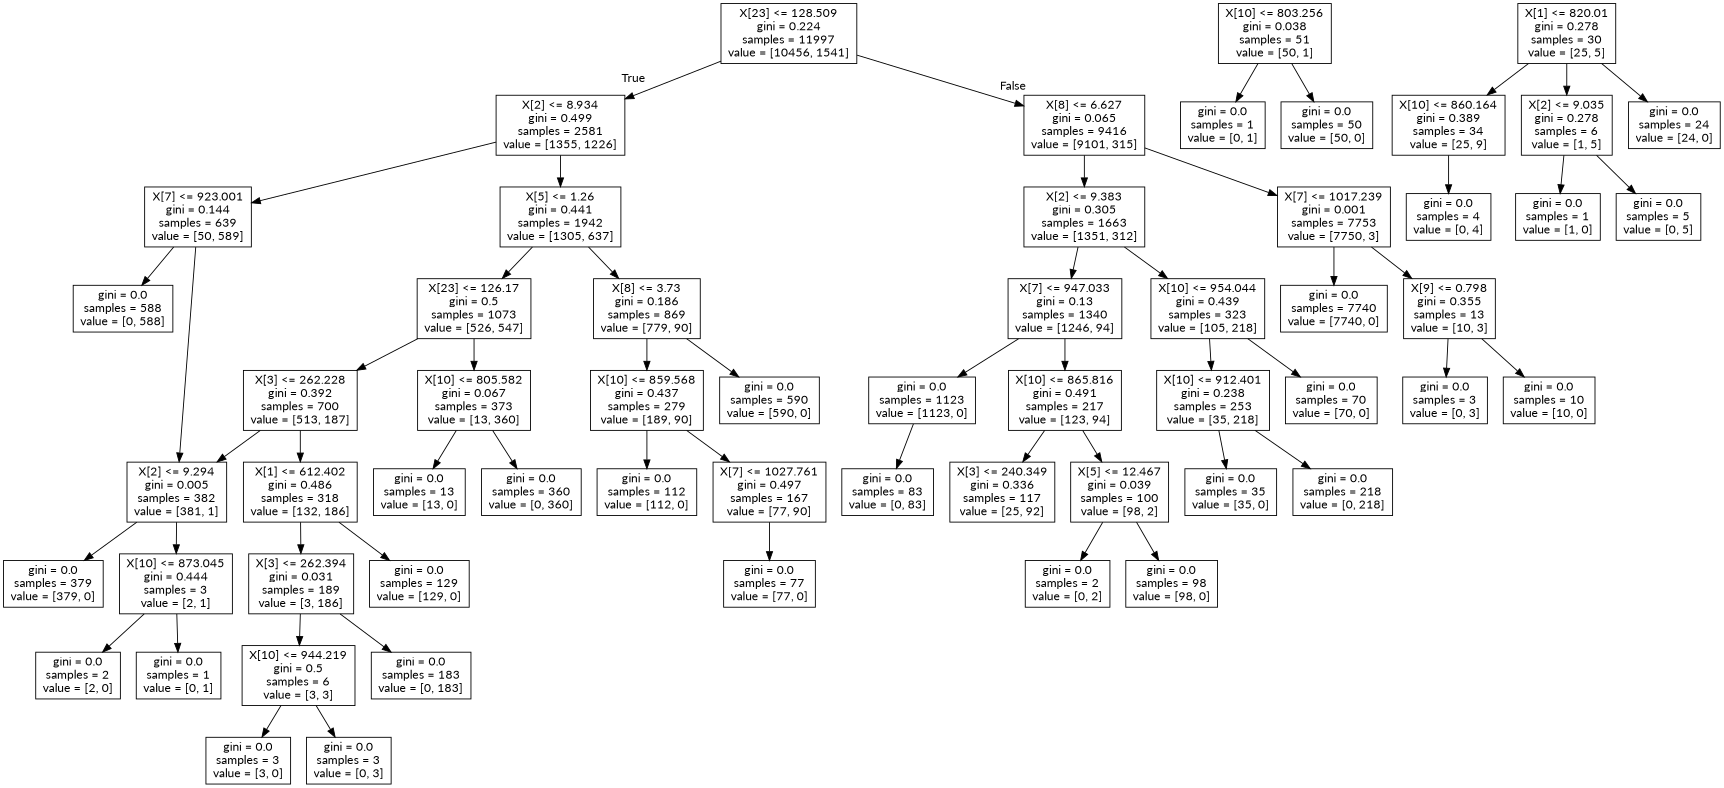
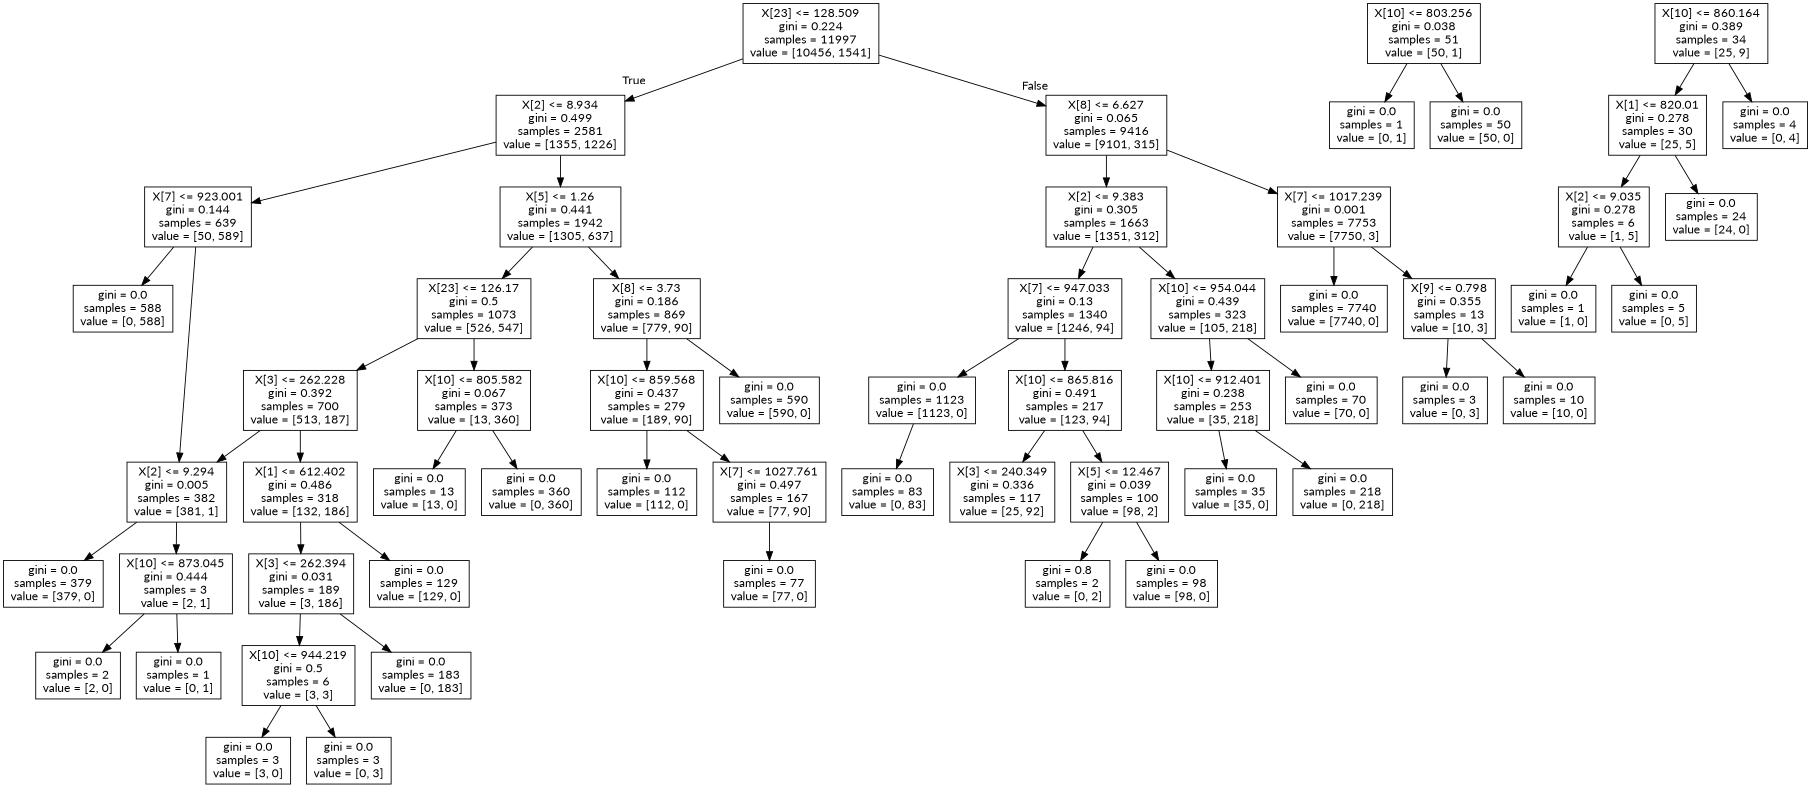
  digraph {
    fontname=Lato
    node [fontname=Lato shape=box]
    edge [fontname=Lato]
    n1 [label="X[23] <= 128.509\ngini = 0.224\nsamples = 11997\nvalue = [10456, 1541]"]
    n2 [label="X[2] <= 8.934\ngini = 0.499\nsamples = 2581\nvalue = [1355, 1226]"]
    n3 [label="X[8] <= 6.627\ngini = 0.065\nsamples = 9416\nvalue = [9101, 315]"]
    n4 [label="X[7] <= 923.001\ngini = 0.144\nsamples = 639\nvalue = [50, 589]"]
    n5 [label="X[5] <= 1.26\ngini = 0.441\nsamples = 1942\nvalue = [1305, 637]"]
    n6 [label="X[2] <= 9.383\ngini = 0.305\nsamples = 1663\nvalue = [1351, 312]"]
    n7 [label="X[7] <= 1017.239\ngini = 0.001\nsamples = 7753\nvalue = [7750, 3]"]
    n8 [label="gini = 0.0\nsamples = 588\nvalue = [0, 588]"]
    n9 [label="X[2] <= 9.294\ngini = 0.005\nsamples = 382\nvalue = [381, 1]"]
    n10 [label="X[23] <= 126.17\ngini = 0.5\nsamples = 1073\nvalue = [526, 547]"]
    n11 [label="X[8] <= 3.73\ngini = 0.186\nsamples = 869\nvalue = [779, 90]"]
    n12 [label="X[10] <= 803.256\ngini = 0.038\nsamples = 51\nvalue = [50, 1]"]
    n13 [label="gini = 0.0\nsamples = 1\nvalue = [0, 1]"]
    n14 [label="gini = 0.0\nsamples = 50\nvalue = [50, 0]"]
    n15 [label="X[3] <= 262.228\ngini = 0.392\nsamples = 700\nvalue = [513, 187]"]
    n16 [label="X[10] <= 805.582\ngini = 0.067\nsamples = 373\nvalue = [13, 360]"]
    n17 [label="X[10] <= 859.568\ngini = 0.437\nsamples = 279\nvalue = [189, 90]"]
    n18 [label="gini = 0.0\nsamples = 590\nvalue = [590, 0]"]
    n19 [label="X[1] <= 612.402\ngini = 0.486\nsamples = 318\nvalue = [132, 186]"]
    n20 [label="gini = 0.0\nsamples = 13\nvalue = [13, 0]"]
    n21 [label="gini = 0.0\nsamples = 360\nvalue = [0, 360]"]
    n22 [label="gini = 0.0\nsamples = 379\nvalue = [379, 0]"]
    n23 [label="X[10] <= 873.045\ngini = 0.444\nsamples = 3\nvalue = [2, 1]"]
    n24 [label="X[3] <= 262.394\ngini = 0.031\nsamples = 189\nvalue = [3, 186]"]
    n25 [label="gini = 0.0\nsamples = 129\nvalue = [129, 0]"]
    n26 [label="gini = 0.0\nsamples = 2\nvalue = [2, 0]"]
    n27 [label="gini = 0.0\nsamples = 1\nvalue = [0, 1]"]
    n28 [label="X[10] <= 944.219\ngini = 0.5\nsamples = 6\nvalue = [3, 3]"]
    n29 [label="gini = 0.0\nsamples = 183\nvalue = [0, 183]"]
    n30 [label="gini = 0.0\nsamples = 3\nvalue = [3, 0]"]
    n31 [label="gini = 0.0\nsamples = 3\nvalue = [0, 3]"]
    n32 [label="gini = 0.0\nsamples = 112\nvalue = [112, 0]"]
    n33 [label="X[7] <= 1027.761\ngini = 0.497\nsamples = 167\nvalue = [77, 90]"]
    n34 [label="gini = 0.0\nsamples = 77\nvalue = [77, 0]"]
    n35 [label="X[7] <= 947.033\ngini = 0.13\nsamples = 1340\nvalue = [1246, 94]"]
    n36 [label="X[10] <= 954.044\ngini = 0.439\nsamples = 323\nvalue = [105, 218]"]
    n37 [label="gini = 0.0\nsamples = 7740\nvalue = [7740, 0]"]
    n38 [label="X[9] <= 0.798\ngini = 0.355\nsamples = 13\nvalue = [10, 3]"]
    n39 [label="gini = 0.0\nsamples = 1123\nvalue = [1123, 0]"]
    n40 [label="X[10] <= 865.816\ngini = 0.491\nsamples = 217\nvalue = [123, 94]"]
    n41 [label="X[10] <= 912.401\ngini = 0.238\nsamples = 253\nvalue = [35, 218]"]
    n42 [label="gini = 0.0\nsamples = 70\nvalue = [70, 0]"]
    n43 [label="gini = 0.0\nsamples = 83\nvalue = [0, 83]"]
    n44 [label="X[3] <= 240.349\ngini = 0.336\nsamples = 117\nvalue = [25, 92]"]
    n45 [label="X[5] <= 12.467\ngini = 0.039\nsamples = 100\nvalue = [98, 2]"]
-   n46 [label="gini = 0.0\nsamples = 2\nvalue = [0, 2]"]
+   n46 [label="gini = 0.8\nsamples = 2\nvalue = [0, 2]"]
    n47 [label="gini = 0.0\nsamples = 98\nvalue = [98, 0]"]
    n48 [label="X[10] <= 860.164\ngini = 0.389\nsamples = 34\nvalue = [25, 9]"]
    n49 [label="X[1] <= 820.01\ngini = 0.278\nsamples = 30\nvalue = [25, 5]"]
    n50 [label="gini = 0.0\nsamples = 4\nvalue = [0, 4]"]
    n51 [label="X[2] <= 9.035\ngini = 0.278\nsamples = 6\nvalue = [1, 5]"]
    n52 [label="gini = 0.0\nsamples = 24\nvalue = [24, 0]"]
    n53 [label="gini = 0.0\nsamples = 1\nvalue = [1, 0]"]
    n54 [label="gini = 0.0\nsamples = 5\nvalue = [0, 5]"]
    n55 [label="gini = 0.0\nsamples = 35\nvalue = [35, 0]"]
    n56 [label="gini = 0.0\nsamples = 218\nvalue = [0, 218]"]
    n57 [label="gini = 0.0\nsamples = 3\nvalue = [0, 3]"]
    n58 [label="gini = 0.0\nsamples = 10\nvalue = [10, 0]"]
    n1 -> n2 [headlabel=True labelangle=45 labeldistance=2.5]
    n1 -> n3 [headlabel=False labelangle=-45 labeldistance=2.5]
    n2 -> n4
    n2 -> n5
    n3 -> n6
    n3 -> n7
    n4 -> n8
    n4 -> n9
    n5 -> n10
    n5 -> n11
    n6 -> n35
    n6 -> n36
    n7 -> n37
    n7 -> n38
    n9 -> n22
    n9 -> n23
    n10 -> n15
    n10 -> n16
    n11 -> n17
    n11 -> n18
    n12 -> n13
    n12 -> n14
    n15 -> n9
    n15 -> n19
    n16 -> n20
    n16 -> n21
    n17 -> n32
    n17 -> n33
    n19 -> n24
    n19 -> n25
    n23 -> n26
    n23 -> n27
    n24 -> n28
    n24 -> n29
    n28 -> n30
    n28 -> n31
    n33 -> n34
    n35 -> n39
    n35 -> n40
    n36 -> n41
    n36 -> n42
    n38 -> n57
    n38 -> n58
    n39 -> n43
    n40 -> n44
    n40 -> n45
    n41 -> n55
    n41 -> n56
    n45 -> n46
    n45 -> n47
-   n49 -> n48
+   n48 -> n49
    n48 -> n50
    n49 -> n51
    n49 -> n52
    n51 -> n53
    n51 -> n54
  }
